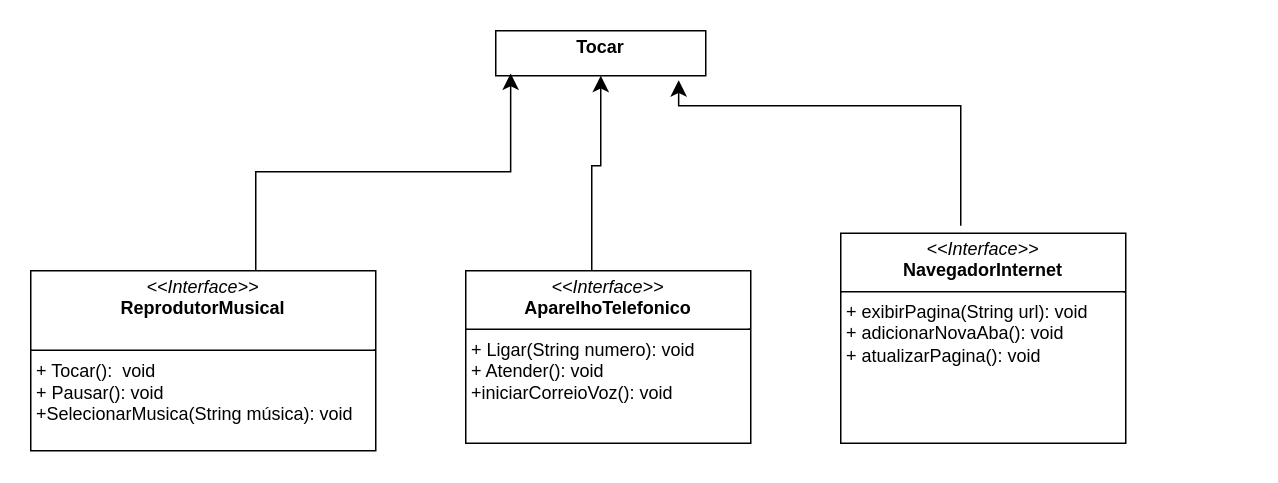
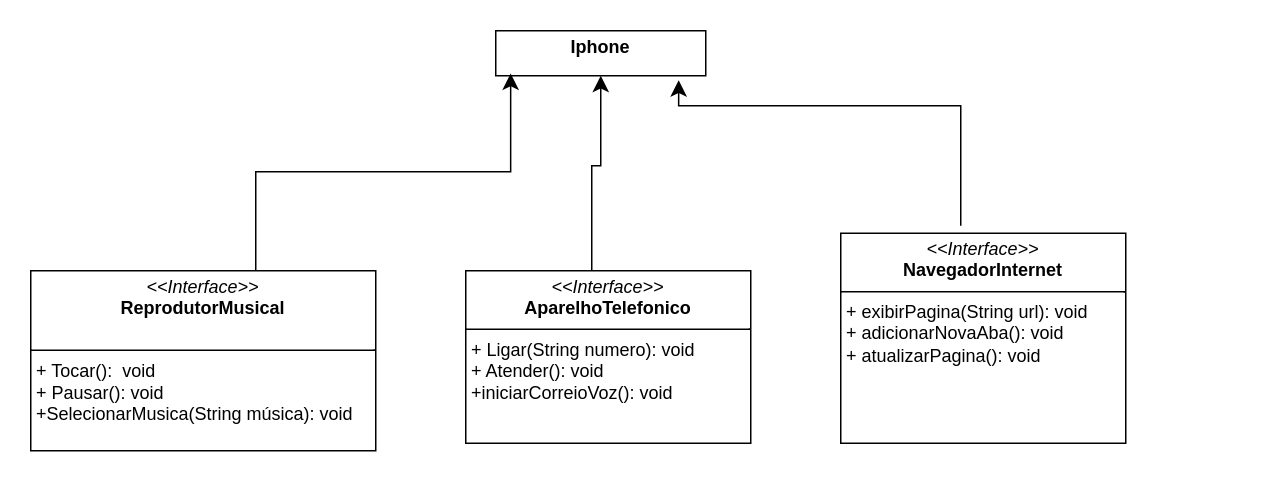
  <mxCell id="0" />
  <mxCell id="1" parent="0" />
  <mxCell id="2" value="&lt;p style=&quot;margin:0px;margin-top:4px;text-align:center;&quot;&gt;&lt;i&gt;&amp;lt;&amp;lt;Interface&amp;gt;&amp;gt;&lt;/i&gt;&lt;br&gt;&lt;b&gt;ReprodutorMusical&lt;/b&gt;&lt;/p&gt;&lt;p style=&quot;margin:0px;margin-left:4px;&quot;&gt;&lt;br&gt;&lt;/p&gt;&lt;hr size=&quot;1&quot; style=&quot;border-style:solid;&quot;&gt;&lt;p style=&quot;margin:0px;margin-left:4px;&quot;&gt;+ Tocar():&amp;nbsp; void&lt;br&gt;+ Pausar(): void&lt;/p&gt;&lt;p style=&quot;margin:0px;margin-left:4px;&quot;&gt;&lt;span style=&quot;background-color: initial;&quot;&gt;+SelecionarMusica(String música): void&lt;/span&gt;&lt;/p&gt;" style="verticalAlign=top;align=left;overflow=fill;html=1;whiteSpace=wrap;" parent="1" vertex="1"><mxGeometry x="20" y="180" width="230" height="120" as="geometry" /></mxCell>
- <mxCell id="3" value="&lt;p style=&quot;margin: 4px 0px 0px;&quot;&gt;&lt;/p&gt;&lt;div style=&quot;height:2px;&quot;&gt;&lt;b&gt;Tocar&lt;/b&gt;&lt;/div&gt;" style="verticalAlign=top;align=center;overflow=fill;html=1;whiteSpace=wrap;" parent="1" vertex="1"><mxGeometry x="330" y="20" width="140" height="30" as="geometry" /></mxCell>
+ <mxCell id="3" value="&lt;p style=&quot;margin: 4px 0px 0px;&quot;&gt;&lt;/p&gt;&lt;div style=&quot;height:2px;&quot;&gt;&lt;b&gt;Iphone&lt;/b&gt;&lt;/div&gt;" style="verticalAlign=top;align=center;overflow=fill;html=1;whiteSpace=wrap;" parent="1" vertex="1"><mxGeometry x="330" y="20" width="140" height="30" as="geometry" /></mxCell>
  <mxCell id="4" value="" style="edgeStyle=elbowEdgeStyle;elbow=vertical;endArrow=classic;html=1;curved=0;rounded=0;endSize=8;startSize=8;entryX=0.071;entryY=0.95;entryDx=0;entryDy=0;entryPerimeter=0;" parent="1" target="3" edge="1"><mxGeometry width="50" height="50" relative="1" as="geometry"><mxPoint x="170" y="180" as="sourcePoint" /><mxPoint x="220" y="120" as="targetPoint" /></mxGeometry></mxCell>
  <mxCell id="5" value="&lt;p style=&quot;margin:0px;margin-top:4px;text-align:center;&quot;&gt;&lt;i&gt;&amp;lt;&amp;lt;Interface&amp;gt;&amp;gt;&lt;/i&gt;&lt;br&gt;&lt;b&gt;AparelhoTelefonico&lt;/b&gt;&lt;/p&gt;&lt;hr size=&quot;1&quot; style=&quot;border-style:solid;&quot;&gt;&lt;p style=&quot;margin:0px;margin-left:4px;&quot;&gt;&lt;span style=&quot;background-color: initial;&quot;&gt;+ Ligar(String numero): void&lt;/span&gt;&lt;br&gt;&lt;/p&gt;&lt;p style=&quot;margin:0px;margin-left:4px;&quot;&gt;+ Atender(): void&lt;/p&gt;&lt;p style=&quot;margin:0px;margin-left:4px;&quot;&gt;+iniciarCorreioVoz(): void&lt;/p&gt;" style="verticalAlign=top;align=left;overflow=fill;html=1;whiteSpace=wrap;" parent="1" vertex="1"><mxGeometry x="310" y="180" width="190" height="115" as="geometry" /></mxCell>
  <mxCell id="6" value="" style="edgeStyle=elbowEdgeStyle;elbow=vertical;endArrow=classic;html=1;curved=0;rounded=0;endSize=8;startSize=8;entryX=0.5;entryY=1;entryDx=0;entryDy=0;" parent="1" target="3" edge="1"><mxGeometry width="50" height="50" relative="1" as="geometry"><mxPoint x="394" y="180" as="sourcePoint" /><mxPoint x="390" y="70" as="targetPoint" /><Array as="points"><mxPoint x="400" y="110" /></Array></mxGeometry></mxCell>
  <mxCell id="7" value="&lt;p style=&quot;margin:0px;margin-top:4px;text-align:center;&quot;&gt;&lt;i&gt;&amp;lt;&amp;lt;Interface&amp;gt;&amp;gt;&lt;/i&gt;&lt;br&gt;&lt;b&gt;NavegadorInternet&lt;/b&gt;&lt;/p&gt;&lt;hr size=&quot;1&quot; style=&quot;border-style:solid;&quot;&gt;&lt;p style=&quot;margin:0px;margin-left:4px;&quot;&gt;+ exibirPagina(String url): void&lt;br&gt;+ adicionarNovaAba(): void&lt;/p&gt;&lt;p style=&quot;margin:0px;margin-left:4px;&quot;&gt;+ atualizarPagina(): void&lt;/p&gt;" style="verticalAlign=top;align=left;overflow=fill;html=1;whiteSpace=wrap;" parent="1" vertex="1"><mxGeometry x="560" y="155" width="190" height="140" as="geometry" /></mxCell>
  <mxCell id="8" value="" style="edgeStyle=elbowEdgeStyle;elbow=vertical;endArrow=classic;html=1;curved=0;rounded=0;endSize=8;startSize=8;entryX=0.871;entryY=1.1;entryDx=0;entryDy=0;entryPerimeter=0;" parent="1" target="3" edge="1"><mxGeometry width="50" height="50" relative="1" as="geometry"><mxPoint x="640" y="150" as="sourcePoint" /><mxPoint x="450" y="70" as="targetPoint" /><Array as="points"><mxPoint x="830" y="70" /></Array></mxGeometry></mxCell>
